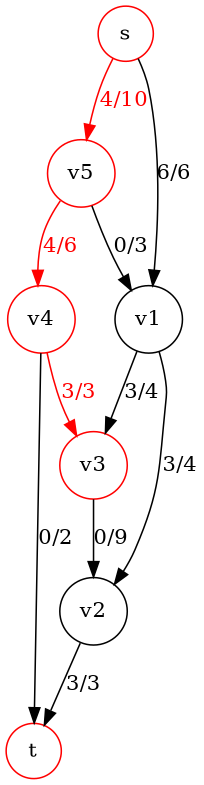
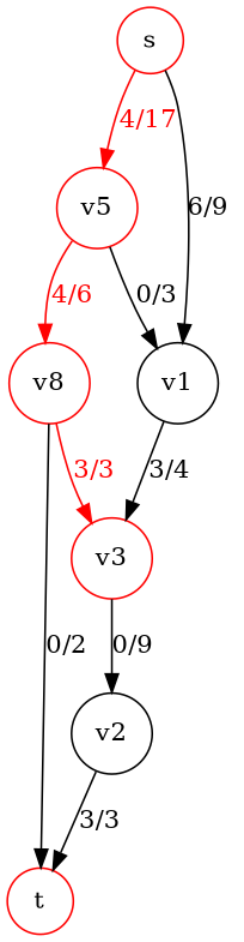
  digraph {
    node [color=red shape=circle]
    s
    v5
-   v4
+   v4 [label=v8]
    v3
    t
    v1 [color=""]
    v2 [color=""]
    subgraph sub_1 {
      s
      v5
      v4
      v3
      t
    }
-   s -> v5 [color=red fontcolor=red label="4/10"]
-   s -> v1 [label="6/6"]
+   s -> v5 [color=red fontcolor=red label="4/17"]
+   s -> v1 [label="6/9"]
    v5 -> v4 [color=red fontcolor=red label="4/6"]
    v5 -> v1 [label="0/3"]
    v4 -> v3 [color=red fontcolor=red label="3/3"]
    v4 -> t [label="0/2"]
    v3 -> v2 [label="0/9"]
    v1 -> v3 [label="3/4"]
-   v1 -> v2 [label="3/4"]
    v2 -> t [label="3/3"]
  }
